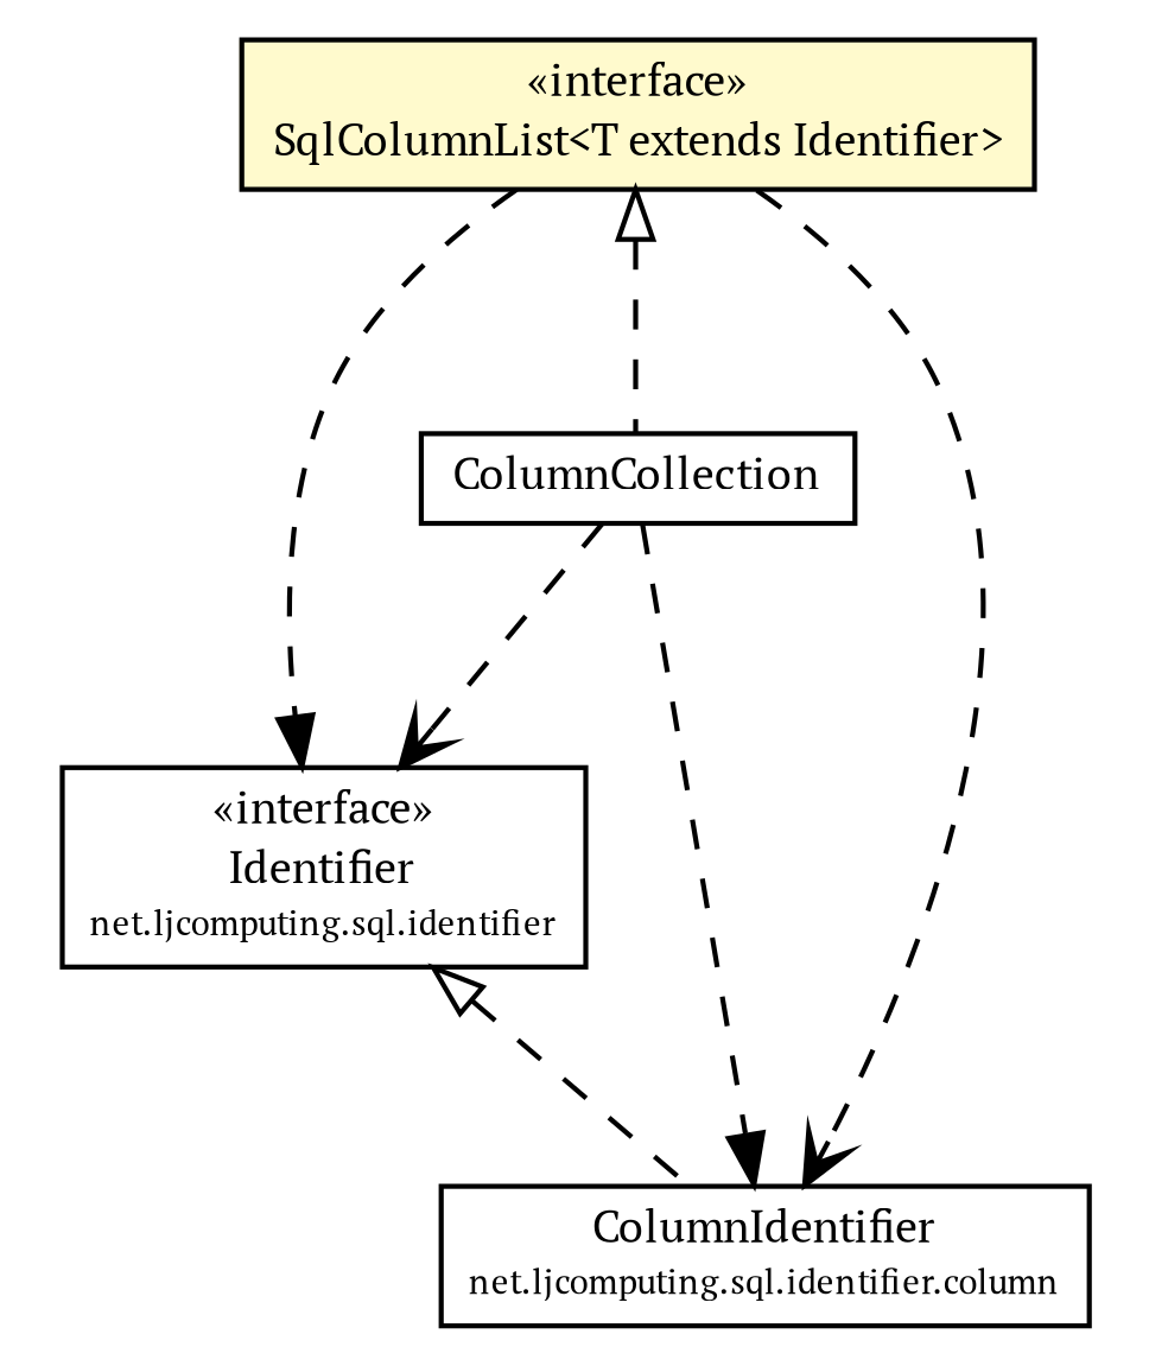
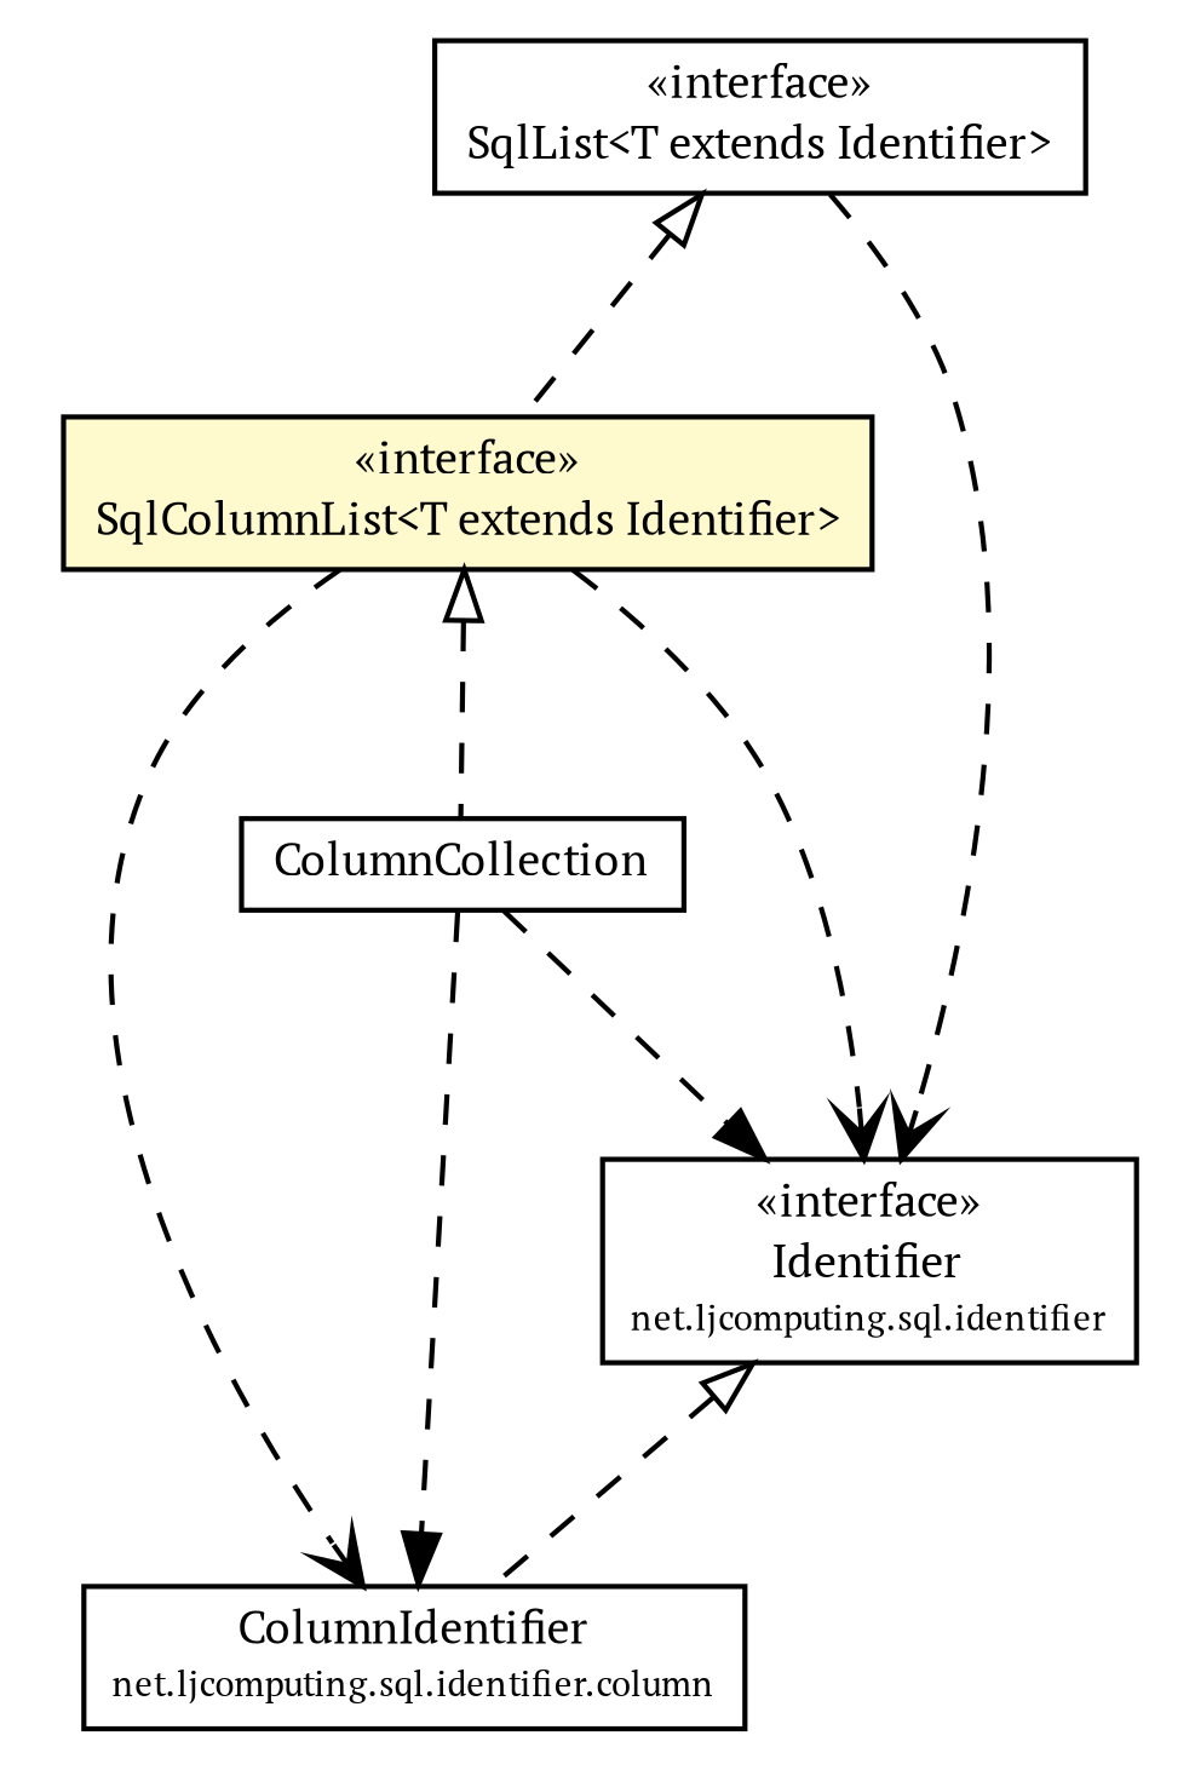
  digraph {
    fontname="PT Serif"
    nodesep=0.25
    ranksep=0.5
    node [fontcolor=black fontname="PT Serif" fontsize=9.0 shape=plaintext]
    edge [fontname="PT Serif" fontsize=10.0 headport=p labelfontname=Helvetica labelfontsize=10 style=dashed tailport=p arrowhead=open color=black fontcolor=black]
    n1 [label=<<table title="net.ljcomputing.sql.collection.SqlColumnList" border="0" cellborder="1" cellspacing="0" cellpadding="2" port="p" bgcolor="lemonChiffon" href="./SqlColumnList.html"> 		<tr><td><table border="0" cellspacing="0" cellpadding="1"> <tr><td align="center" balign="center"> &#171;interface&#187; </td></tr> <tr><td align="center" balign="center"> SqlColumnList&lt;T extends Identifier&gt; </td></tr> 		</table></td></tr> 		</table>>]
    n2 [label=<<table title="net.ljcomputing.sql.collection.ColumnCollection" border="0" cellborder="1" cellspacing="0" cellpadding="2" port="p" href="./ColumnCollection.html"> 		<tr><td><table border="0" cellspacing="0" cellpadding="1"> <tr><td align="center" balign="center"> ColumnCollection </td></tr> 		</table></td></tr> 		</table>>]
    n3 [label=<<table title="net.ljcomputing.sql.identifier.Identifier" border="0" cellborder="1" cellspacing="0" cellpadding="2" port="p" href="../identifier/Identifier.html"> 		<tr><td><table border="0" cellspacing="0" cellpadding="1"> <tr><td align="center" balign="center"> &#171;interface&#187; </td></tr> <tr><td align="center" balign="center"> Identifier </td></tr> <tr><td align="center" balign="center"><font point-size="7.0"> net.ljcomputing.sql.identifier </font></td></tr> 		</table></td></tr> 		</table>>]
    n4 [label=<<table title="net.ljcomputing.sql.identifier.column.ColumnIdentifier" border="0" cellborder="1" cellspacing="0" cellpadding="2" port="p" href="../identifier/column/ColumnIdentifier.html"> 		<tr><td><table border="0" cellspacing="0" cellpadding="1"> <tr><td align="center" balign="center"> ColumnIdentifier </td></tr> <tr><td align="center" balign="center"><font point-size="7.0"> net.ljcomputing.sql.identifier.column </font></td></tr> 		</table></td></tr> 		</table>>]
+   n5 [label=<<table title="net.ljcomputing.sql.collection.SqlList" border="0" cellborder="1" cellspacing="0" cellpadding="2" port="p" href="./SqlList.html"> 		<tr><td><table border="0" cellspacing="0" cellpadding="1"> <tr><td align="center" balign="center"> &#171;interface&#187; </td></tr> <tr><td align="center" balign="center"> SqlList&lt;T extends Identifier&gt; </td></tr> 		</table></td></tr> 		</table>>]
    n1 -> n2 [arrowtail=empty dir=back fontsize=10 arrowhead="" color="" fontcolor=""]
-   n1 -> n3 [arrowhead=normal]
+   n1 -> n3
    n1 -> n4
-   n2 -> n3
+   n2 -> n3 [arrowhead=normal]
    n2 -> n4 [arrowhead=normal]
    n3 -> n4 [arrowtail=empty dir=back fontsize=10 arrowhead="" color="" fontcolor=""]
+   n5 -> n1 [arrowtail=empty dir=back fontsize=10 arrowhead="" color="" fontcolor=""]
+   n5 -> n3
  }
